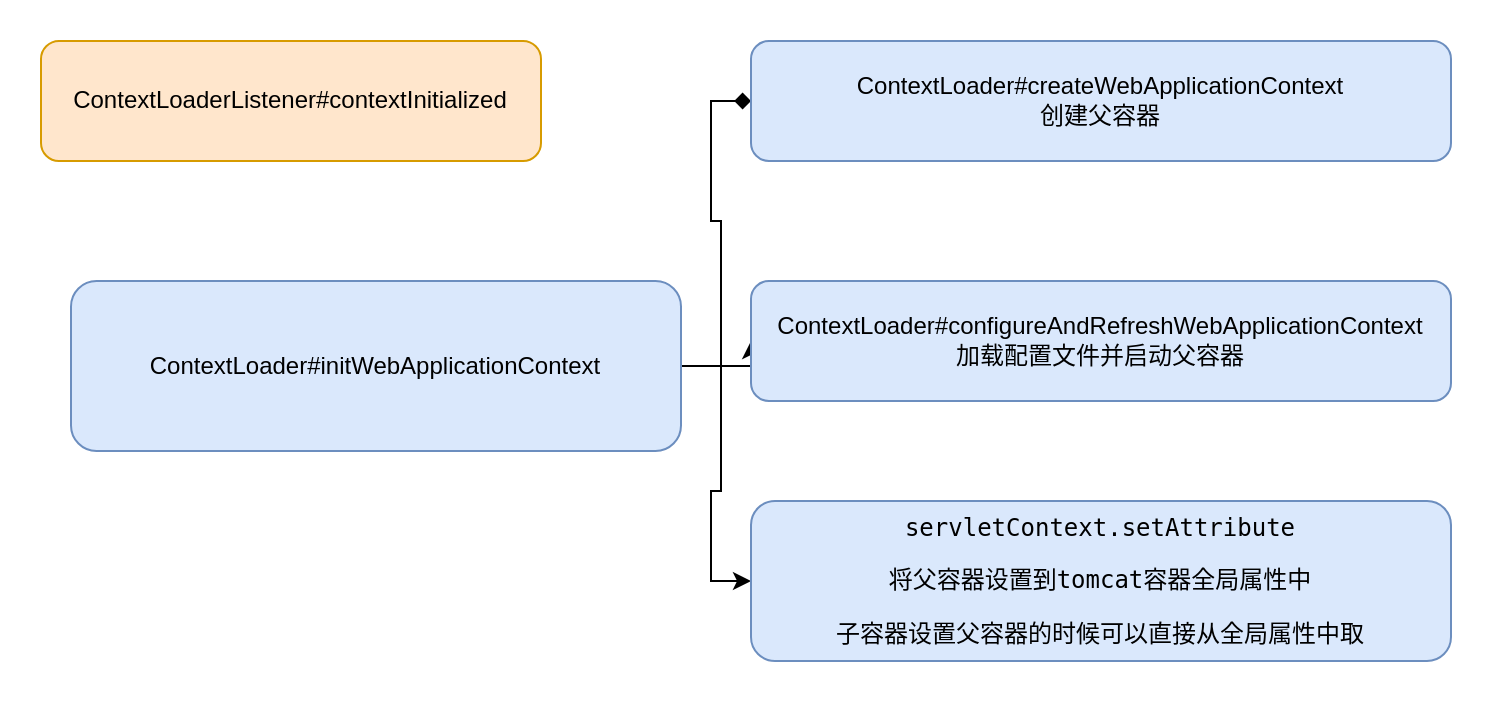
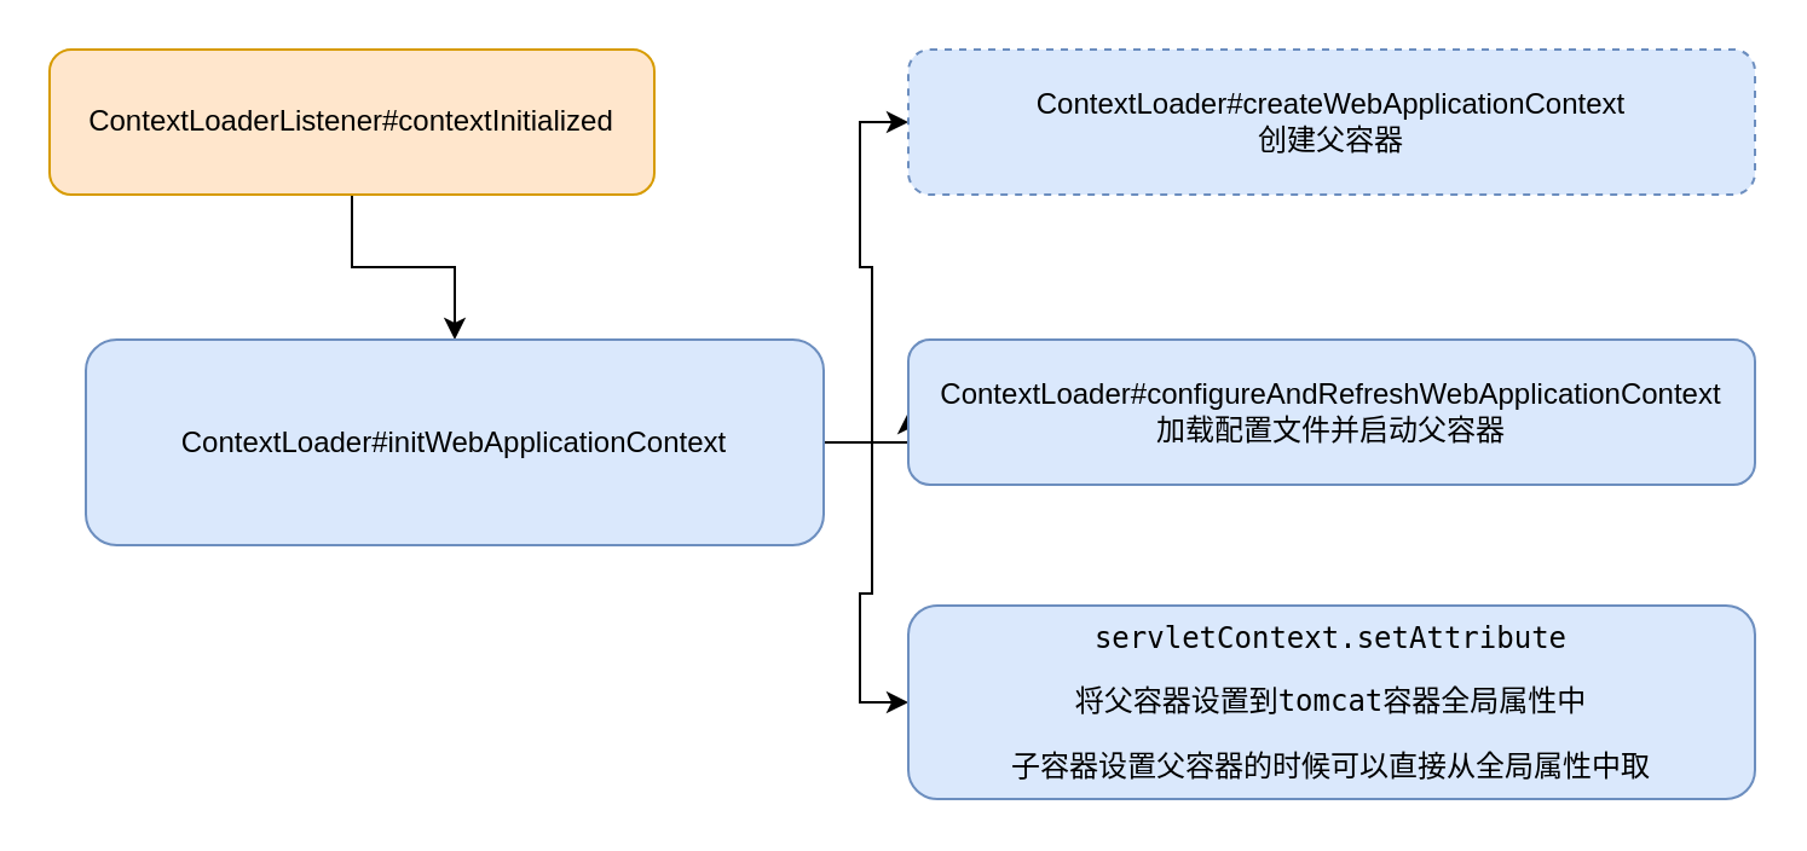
  <mxCell id="0" />
  <mxCell id="1" parent="0" />
+ <mxCell id="2" style="edgeStyle=orthogonalEdgeStyle;rounded=0;orthogonalLoop=1;jettySize=auto;html=1;exitX=0.5;exitY=1;exitDx=0;exitDy=0;entryX=0.5;entryY=0;entryDx=0;entryDy=0;" edge="1" parent="1" source="3" target="7"><mxGeometry relative="1" as="geometry" /></mxCell>
  <mxCell id="3" value="ContextLoaderListener#contextInitialized" style="rounded=1;whiteSpace=wrap;html=1;fillColor=#ffe6cc;strokeColor=#d79b00;" vertex="1" parent="1"><mxGeometry x="20" y="20" width="250" height="60" as="geometry" /></mxCell>
- <mxCell id="4" style="edgeStyle=orthogonalEdgeStyle;rounded=0;orthogonalLoop=1;jettySize=auto;html=1;exitX=1;exitY=0.5;exitDx=0;exitDy=0;entryX=0;entryY=0.5;entryDx=0;entryDy=0;endArrow=diamond;" edge="1" parent="1" source="7" target="8"><mxGeometry relative="1" as="geometry" /></mxCell>
+ <mxCell id="4" style="edgeStyle=orthogonalEdgeStyle;rounded=0;orthogonalLoop=1;jettySize=auto;html=1;exitX=1;exitY=0.5;exitDx=0;exitDy=0;entryX=0;entryY=0.5;entryDx=0;entryDy=0;" edge="1" parent="1" source="7" target="8"><mxGeometry relative="1" as="geometry" /></mxCell>
  <mxCell id="5" style="edgeStyle=orthogonalEdgeStyle;rounded=0;orthogonalLoop=1;jettySize=auto;html=1;exitX=1;exitY=0.5;exitDx=0;exitDy=0;entryX=0;entryY=0.5;entryDx=0;entryDy=0;" edge="1" parent="1" source="7" target="9"><mxGeometry relative="1" as="geometry" /></mxCell>
  <mxCell id="6" style="edgeStyle=orthogonalEdgeStyle;rounded=0;orthogonalLoop=1;jettySize=auto;html=1;exitX=1;exitY=0.5;exitDx=0;exitDy=0;entryX=0;entryY=0.5;entryDx=0;entryDy=0;" edge="1" parent="1" source="7" target="10"><mxGeometry relative="1" as="geometry" /></mxCell>
  <mxCell id="7" value="ContextLoader#initWebApplicationContext" style="rounded=1;whiteSpace=wrap;html=1;fillColor=#dae8fc;strokeColor=#6c8ebf;" vertex="1" parent="1"><mxGeometry x="35" y="140" width="305" height="85" as="geometry" /></mxCell>
- <mxCell id="8" value="ContextLoader#createWebApplicationContext&lt;br&gt;创建父容器" style="rounded=1;whiteSpace=wrap;html=1;fillColor=#dae8fc;strokeColor=#6c8ebf;" vertex="1" parent="1"><mxGeometry x="375" y="20" width="350" height="60" as="geometry" /></mxCell>
+ <mxCell id="8" value="ContextLoader#createWebApplicationContext&lt;br&gt;创建父容器" style="rounded=1;whiteSpace=wrap;html=1;fillColor=#dae8fc;strokeColor=#6c8ebf;dashed=1;" vertex="1" parent="1"><mxGeometry x="375" y="20" width="350" height="60" as="geometry" /></mxCell>
  <mxCell id="9" value="ContextLoader#configureAndRefreshWebApplicationContext&lt;br&gt;加载配置文件并启动父容器" style="rounded=1;whiteSpace=wrap;html=1;fillColor=#dae8fc;strokeColor=#6c8ebf;" vertex="1" parent="1"><mxGeometry x="375" y="140" width="350" height="60" as="geometry" /></mxCell>
  <mxCell id="10" value="&lt;pre&gt;servletContext.setAttribute&lt;/pre&gt;&lt;pre&gt;将父容器设置到tomcat容器全局属性中&lt;/pre&gt;&lt;pre&gt;子容器设置父容器的时候可以直接从全局属性中取&lt;/pre&gt;" style="rounded=1;whiteSpace=wrap;html=1;fillColor=#dae8fc;strokeColor=#6c8ebf;" vertex="1" parent="1"><mxGeometry x="375" y="250" width="350" height="80" as="geometry" /></mxCell>
